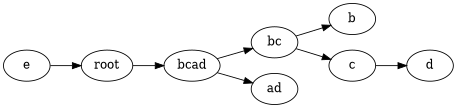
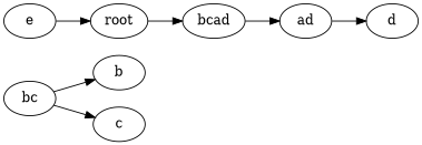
  digraph {
    rankdir=LR
    n1 [label=b]
    n2 [label=c]
    n3 [label=d]
    n4 [label=e]
    root
    bc
    ad
    bcad
    n4 -> root
    root -> bcad
    bc -> n1
    bc -> n2
-   n2 -> n3
-   bcad -> bc
+   ad -> n3
    bcad -> ad
  }
